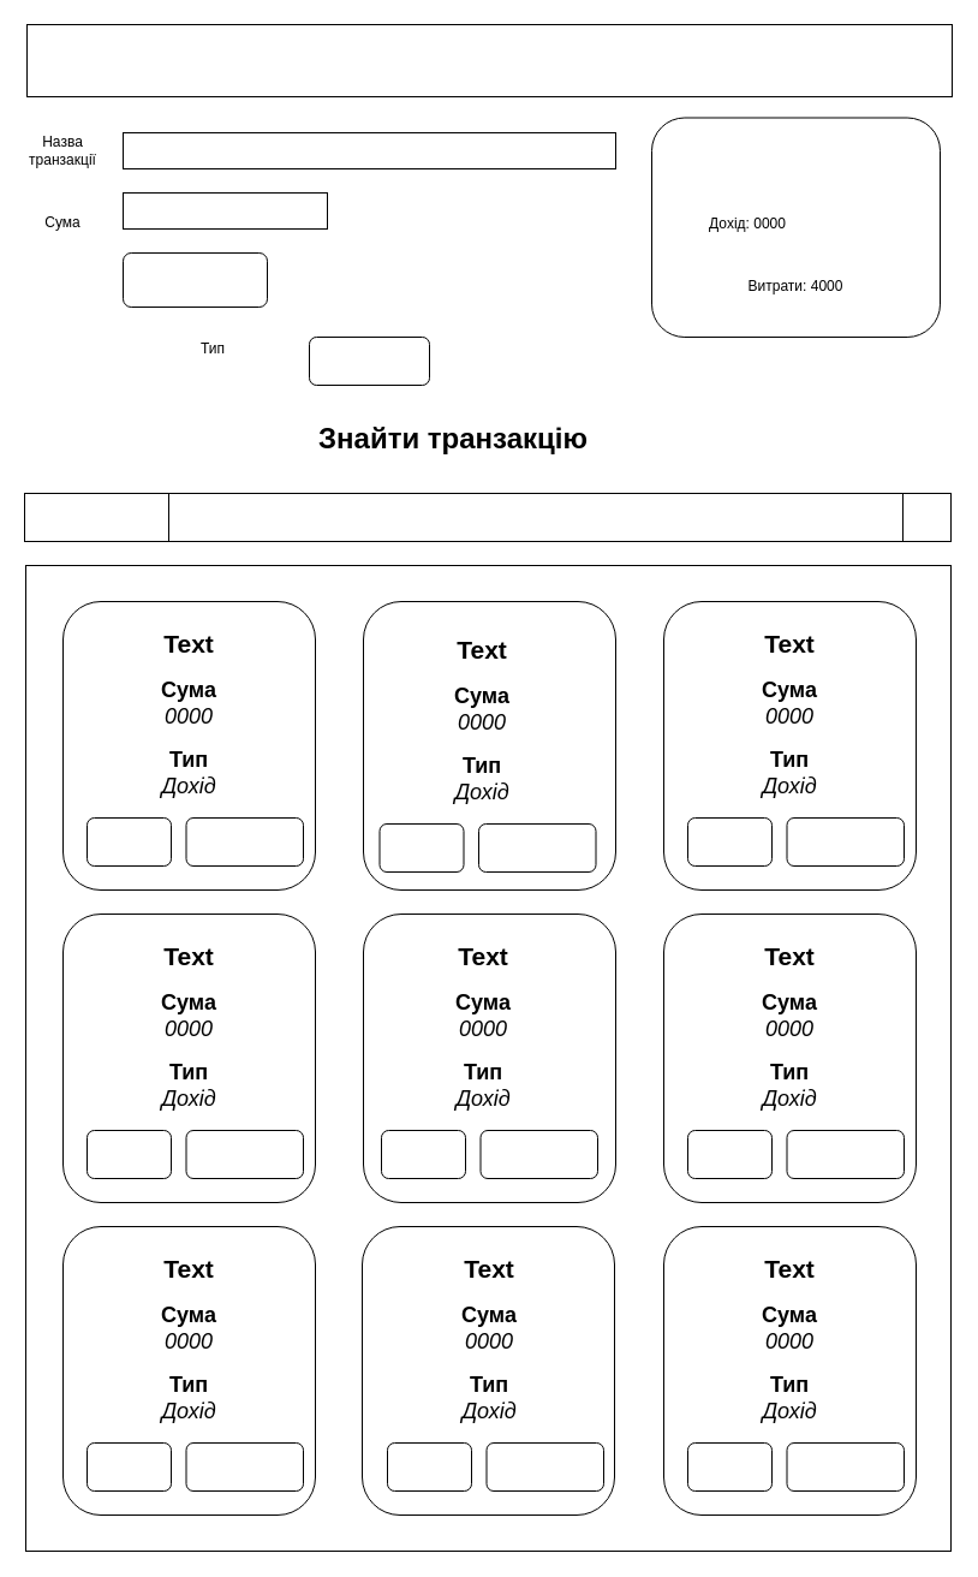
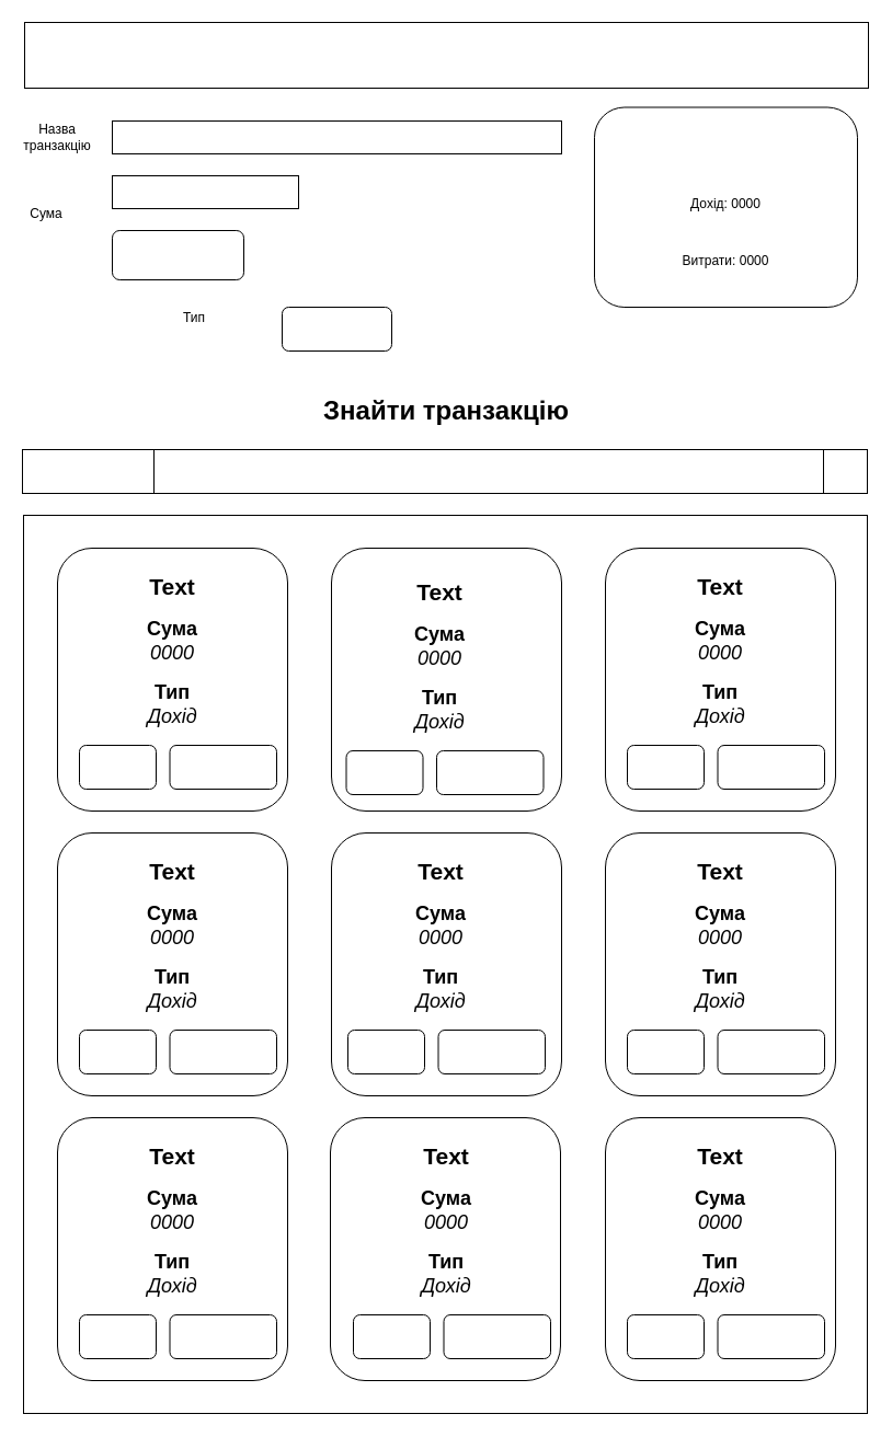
  <mxCell id="0" />
  <mxCell id="1" parent="0" />
  <mxCell id="2" value="" style="rounded=0;whiteSpace=wrap;html=1;" vertex="1" parent="1"><mxGeometry x="22" width="770" height="60" as="geometry" y="20" /></mxCell>
  <mxCell id="3" value="" style="group" vertex="1" connectable="0" parent="1"><mxGeometry x="22" y="110" width="490" height="30" as="geometry" /></mxCell>
- <mxCell id="4" value="Назва транзакції" style="text;html=1;strokeColor=none;fillColor=none;align=center;verticalAlign=middle;whiteSpace=wrap;rounded=0;" vertex="1" parent="3"><mxGeometry width="60" height="30" as="geometry" /></mxCell>
+ <mxCell id="4" value="Назва транзакцію" style="text;html=1;strokeColor=none;fillColor=none;align=center;verticalAlign=middle;whiteSpace=wrap;rounded=0;" vertex="1" parent="3"><mxGeometry width="60" height="30" as="geometry" /></mxCell>
  <mxCell id="5" value="" style="rounded=0;whiteSpace=wrap;html=1;" vertex="1" parent="3"><mxGeometry x="80" width="410" height="30" as="geometry" /></mxCell>
  <mxCell id="6" value="" style="rounded=1;whiteSpace=wrap;html=1;" vertex="1" parent="1"><mxGeometry x="257" y="280" width="100" height="40" as="geometry" /></mxCell>
- <mxCell id="7" value="&lt;b&gt;&lt;font style=&quot;font-size: 24px;&quot;&gt;Знайти транзакцію&lt;/font&gt;&lt;/b&gt;" style="text;html=1;strokeColor=none;fillColor=none;align=center;verticalAlign=middle;whiteSpace=wrap;rounded=0;" vertex="1" parent="1"><mxGeometry x="152" y="330" width="450" height="70" as="geometry" /></mxCell>
- <mxCell id="8" value="Сума" style="text;html=1;strokeColor=none;fillColor=none;align=center;verticalAlign=middle;whiteSpace=wrap;rounded=0;" vertex="1" parent="1"><mxGeometry x="22" y="170" width="60" height="30" as="geometry" /></mxCell>
+ <mxCell id="7" value="&lt;b&gt;&lt;font style=&quot;font-size: 24px;&quot;&gt;Знайти транзакцію&lt;/font&gt;&lt;/b&gt;" style="text;html=1;strokeColor=none;fillColor=none;align=center;verticalAlign=middle;whiteSpace=wrap;rounded=0;" vertex="1" parent="1"><mxGeometry x="182" y="340" width="450" height="70" as="geometry" /></mxCell>
+ <mxCell id="8" value="Сума" style="text;html=1;strokeColor=none;fillColor=none;align=center;verticalAlign=middle;whiteSpace=wrap;rounded=0;" vertex="1" parent="1"><mxGeometry x="12" y="180" width="60" height="30" as="geometry" /></mxCell>
  <mxCell id="9" value="" style="rounded=0;whiteSpace=wrap;html=1;" vertex="1" parent="1"><mxGeometry x="102" y="160" width="170" height="30" as="geometry" /></mxCell>
  <mxCell id="10" value="Тип" style="text;html=1;strokeColor=none;fillColor=none;align=center;verticalAlign=middle;whiteSpace=wrap;rounded=0;" vertex="1" parent="1"><mxGeometry x="147" y="275" width="60" height="30" as="geometry" /></mxCell>
  <mxCell id="11" value="" style="rounded=1;whiteSpace=wrap;html=1;" vertex="1" parent="1"><mxGeometry x="102" y="210" width="120" height="45" as="geometry" /></mxCell>
  <mxCell id="12" value="" style="group" vertex="1" connectable="0" parent="1"><mxGeometry x="542" y="97.5" width="240" height="182.5" as="geometry" /></mxCell>
  <mxCell id="13" value="" style="rounded=1;whiteSpace=wrap;html=1;" vertex="1" parent="12"><mxGeometry width="240" height="182.5" as="geometry" /></mxCell>
- <mxCell id="14" value="Дохід: 0000" style="text;html=1;strokeColor=none;fillColor=none;align=center;verticalAlign=middle;whiteSpace=wrap;rounded=0;" vertex="1" parent="12"><mxGeometry x="15" y="67.786" width="130" height="41.714" as="geometry" /></mxCell>
- <mxCell id="15" value="Витрати: 4000" style="text;html=1;strokeColor=none;fillColor=none;align=center;verticalAlign=middle;whiteSpace=wrap;rounded=0;" vertex="1" parent="12"><mxGeometry x="55" y="119.929" width="130" height="41.714" as="geometry" /></mxCell>
+ <mxCell id="14" value="Дохід: 0000" style="text;html=1;strokeColor=none;fillColor=none;align=center;verticalAlign=middle;whiteSpace=wrap;rounded=0;" vertex="1" parent="12"><mxGeometry x="55" y="67.786" width="130" height="41.714" as="geometry" /></mxCell>
+ <mxCell id="15" value="Витрати: 0000" style="text;html=1;strokeColor=none;fillColor=none;align=center;verticalAlign=middle;whiteSpace=wrap;rounded=0;" vertex="1" parent="12"><mxGeometry x="55" y="119.929" width="130" height="41.714" as="geometry" /></mxCell>
  <mxCell id="16" value="" style="rounded=0;whiteSpace=wrap;html=1;" vertex="1" parent="1"><mxGeometry x="21" y="470" width="770" height="820" as="geometry" /></mxCell>
  <mxCell id="17" value="" style="group" vertex="1" connectable="0" parent="1"><mxGeometry x="20" y="410" width="771" height="40" as="geometry" /></mxCell>
  <mxCell id="18" value="" style="rounded=1;whiteSpace=wrap;html=1;" vertex="1" parent="17"><mxGeometry width="770" height="40" as="geometry" /></mxCell>
  <mxCell id="19" value="" style="rounded=0;whiteSpace=wrap;html=1;" vertex="1" parent="17"><mxGeometry width="120" height="40" as="geometry" /></mxCell>
  <mxCell id="20" value="" style="rounded=0;whiteSpace=wrap;html=1;" vertex="1" parent="17"><mxGeometry x="731" width="40" height="40" as="geometry" /></mxCell>
  <mxCell id="21" value="" style="rounded=1;whiteSpace=wrap;html=1;" vertex="1" parent="1"><mxGeometry x="552" y="500" width="210" height="240" as="geometry" /></mxCell>
  <mxCell id="22" value="" style="rounded=1;whiteSpace=wrap;html=1;" vertex="1" parent="1"><mxGeometry x="302" y="500" width="210" height="240" as="geometry" /></mxCell>
  <mxCell id="23" value="" style="rounded=1;whiteSpace=wrap;html=1;" vertex="1" parent="1"><mxGeometry x="52" y="760" width="210" height="240" as="geometry" /></mxCell>
  <mxCell id="24" value="" style="rounded=1;whiteSpace=wrap;html=1;" vertex="1" parent="1"><mxGeometry x="302" y="760" width="210" height="240" as="geometry" /></mxCell>
  <mxCell id="25" value="" style="rounded=1;whiteSpace=wrap;html=1;" vertex="1" parent="1"><mxGeometry x="552" y="760" width="210" height="240" as="geometry" /></mxCell>
  <mxCell id="26" value="" style="rounded=1;whiteSpace=wrap;html=1;" vertex="1" parent="1"><mxGeometry x="552" y="1020" width="210" height="240" as="geometry" /></mxCell>
  <mxCell id="27" value="" style="rounded=1;whiteSpace=wrap;html=1;" vertex="1" parent="1"><mxGeometry x="301" y="1020" width="210" height="240" as="geometry" /></mxCell>
  <mxCell id="28" value="" style="rounded=1;whiteSpace=wrap;html=1;" vertex="1" parent="1"><mxGeometry x="52" y="1020" width="210" height="240" as="geometry" /></mxCell>
  <mxCell id="29" value="" style="group" vertex="1" connectable="0" parent="1"><mxGeometry x="72" y="1030" width="180" height="210" as="geometry" /></mxCell>
  <mxCell id="30" value="&lt;font style=&quot;font-size: 21px;&quot;&gt;&lt;b&gt;Text&lt;/b&gt;&lt;/font&gt;" style="text;html=1;strokeColor=none;fillColor=none;align=center;verticalAlign=middle;whiteSpace=wrap;rounded=0;" vertex="1" parent="29"><mxGeometry x="10" width="150" height="50" as="geometry" /></mxCell>
  <mxCell id="31" value="&lt;font style=&quot;font-size: 18px;&quot;&gt;&lt;b&gt;Сума&lt;/b&gt; &lt;i&gt;0000&lt;/i&gt;&lt;/font&gt;" style="text;html=1;strokeColor=none;fillColor=none;align=center;verticalAlign=middle;whiteSpace=wrap;rounded=0;" vertex="1" parent="29"><mxGeometry x="55" y="55" width="60" height="40" as="geometry" /></mxCell>
  <mxCell id="32" value="&lt;font style=&quot;font-size: 18px;&quot;&gt;&lt;b&gt;Тип &lt;/b&gt;&lt;i&gt;Дохід&lt;/i&gt;&lt;/font&gt;" style="text;html=1;strokeColor=none;fillColor=none;align=center;verticalAlign=middle;whiteSpace=wrap;rounded=0;" vertex="1" parent="29"><mxGeometry x="55" y="110" width="60" height="45" as="geometry" /></mxCell>
  <mxCell id="33" value="" style="rounded=1;whiteSpace=wrap;html=1;" vertex="1" parent="29"><mxGeometry y="170" width="70" height="40" as="geometry" /></mxCell>
  <mxCell id="34" value="" style="rounded=1;whiteSpace=wrap;html=1;" vertex="1" parent="29"><mxGeometry x="82.5" y="170" width="97.5" height="40" as="geometry" /></mxCell>
  <mxCell id="35" value="" style="group" vertex="1" connectable="0" parent="1"><mxGeometry x="315.5" y="515" width="180" height="210" as="geometry" /></mxCell>
  <mxCell id="36" value="&lt;font style=&quot;font-size: 21px;&quot;&gt;&lt;b&gt;Text&lt;/b&gt;&lt;/font&gt;" style="text;html=1;strokeColor=none;fillColor=none;align=center;verticalAlign=middle;whiteSpace=wrap;rounded=0;" vertex="1" parent="35"><mxGeometry x="10" width="150" height="50" as="geometry" /></mxCell>
  <mxCell id="37" value="&lt;font style=&quot;font-size: 18px;&quot;&gt;&lt;b&gt;Сума&lt;/b&gt; &lt;i&gt;0000&lt;/i&gt;&lt;/font&gt;" style="text;html=1;strokeColor=none;fillColor=none;align=center;verticalAlign=middle;whiteSpace=wrap;rounded=0;" vertex="1" parent="35"><mxGeometry x="55" y="55" width="60" height="40" as="geometry" /></mxCell>
  <mxCell id="38" value="&lt;font style=&quot;font-size: 18px;&quot;&gt;&lt;b&gt;Тип &lt;/b&gt;&lt;i&gt;Дохід&lt;/i&gt;&lt;/font&gt;" style="text;html=1;strokeColor=none;fillColor=none;align=center;verticalAlign=middle;whiteSpace=wrap;rounded=0;" vertex="1" parent="35"><mxGeometry x="55" y="110" width="60" height="45" as="geometry" /></mxCell>
  <mxCell id="39" value="" style="rounded=1;whiteSpace=wrap;html=1;" vertex="1" parent="35"><mxGeometry y="170" width="70" height="40" as="geometry" /></mxCell>
  <mxCell id="40" value="" style="rounded=1;whiteSpace=wrap;html=1;" vertex="1" parent="35"><mxGeometry x="82.5" y="170" width="97.5" height="40" as="geometry" /></mxCell>
  <mxCell id="41" value="" style="group" vertex="1" connectable="0" parent="1"><mxGeometry x="572" y="770" width="180" height="210" as="geometry" /></mxCell>
  <mxCell id="42" value="&lt;font style=&quot;font-size: 21px;&quot;&gt;&lt;b&gt;Text&lt;/b&gt;&lt;/font&gt;" style="text;html=1;strokeColor=none;fillColor=none;align=center;verticalAlign=middle;whiteSpace=wrap;rounded=0;" vertex="1" parent="41"><mxGeometry x="10" width="150" height="50" as="geometry" /></mxCell>
  <mxCell id="43" value="&lt;font style=&quot;font-size: 18px;&quot;&gt;&lt;b&gt;Сума&lt;/b&gt; &lt;i&gt;0000&lt;/i&gt;&lt;/font&gt;" style="text;html=1;strokeColor=none;fillColor=none;align=center;verticalAlign=middle;whiteSpace=wrap;rounded=0;" vertex="1" parent="41"><mxGeometry x="55" y="55" width="60" height="40" as="geometry" /></mxCell>
  <mxCell id="44" value="&lt;font style=&quot;font-size: 18px;&quot;&gt;&lt;b&gt;Тип &lt;/b&gt;&lt;i&gt;Дохід&lt;/i&gt;&lt;/font&gt;" style="text;html=1;strokeColor=none;fillColor=none;align=center;verticalAlign=middle;whiteSpace=wrap;rounded=0;" vertex="1" parent="41"><mxGeometry x="55" y="110" width="60" height="45" as="geometry" /></mxCell>
  <mxCell id="45" value="" style="rounded=1;whiteSpace=wrap;html=1;" vertex="1" parent="41"><mxGeometry y="170" width="70" height="40" as="geometry" /></mxCell>
  <mxCell id="46" value="" style="rounded=1;whiteSpace=wrap;html=1;" vertex="1" parent="41"><mxGeometry x="82.5" y="170" width="97.5" height="40" as="geometry" /></mxCell>
  <mxCell id="47" value="" style="group" vertex="1" connectable="0" parent="1"><mxGeometry x="317" y="770" width="180" height="210" as="geometry" /></mxCell>
  <mxCell id="48" value="&lt;font style=&quot;font-size: 21px;&quot;&gt;&lt;b&gt;Text&lt;/b&gt;&lt;/font&gt;" style="text;html=1;strokeColor=none;fillColor=none;align=center;verticalAlign=middle;whiteSpace=wrap;rounded=0;" vertex="1" parent="47"><mxGeometry x="10" width="150" height="50" as="geometry" /></mxCell>
  <mxCell id="49" value="&lt;font style=&quot;font-size: 18px;&quot;&gt;&lt;b&gt;Сума&lt;/b&gt; &lt;i&gt;0000&lt;/i&gt;&lt;/font&gt;" style="text;html=1;strokeColor=none;fillColor=none;align=center;verticalAlign=middle;whiteSpace=wrap;rounded=0;" vertex="1" parent="47"><mxGeometry x="55" y="55" width="60" height="40" as="geometry" /></mxCell>
  <mxCell id="50" value="&lt;font style=&quot;font-size: 18px;&quot;&gt;&lt;b&gt;Тип &lt;/b&gt;&lt;i&gt;Дохід&lt;/i&gt;&lt;/font&gt;" style="text;html=1;strokeColor=none;fillColor=none;align=center;verticalAlign=middle;whiteSpace=wrap;rounded=0;" vertex="1" parent="47"><mxGeometry x="55" y="110" width="60" height="45" as="geometry" /></mxCell>
  <mxCell id="51" value="" style="rounded=1;whiteSpace=wrap;html=1;" vertex="1" parent="47"><mxGeometry y="170" width="70" height="40" as="geometry" /></mxCell>
  <mxCell id="52" value="" style="rounded=1;whiteSpace=wrap;html=1;" vertex="1" parent="47"><mxGeometry x="82.5" y="170" width="97.5" height="40" as="geometry" /></mxCell>
  <mxCell id="53" value="" style="group" vertex="1" connectable="0" parent="1"><mxGeometry x="72" y="770" width="180" height="210" as="geometry" /></mxCell>
  <mxCell id="54" value="&lt;font style=&quot;font-size: 21px;&quot;&gt;&lt;b&gt;Text&lt;/b&gt;&lt;/font&gt;" style="text;html=1;strokeColor=none;fillColor=none;align=center;verticalAlign=middle;whiteSpace=wrap;rounded=0;" vertex="1" parent="53"><mxGeometry x="10" width="150" height="50" as="geometry" /></mxCell>
  <mxCell id="55" value="&lt;font style=&quot;font-size: 18px;&quot;&gt;&lt;b&gt;Сума&lt;/b&gt; &lt;i&gt;0000&lt;/i&gt;&lt;/font&gt;" style="text;html=1;strokeColor=none;fillColor=none;align=center;verticalAlign=middle;whiteSpace=wrap;rounded=0;" vertex="1" parent="53"><mxGeometry x="55" y="55" width="60" height="40" as="geometry" /></mxCell>
  <mxCell id="56" value="&lt;font style=&quot;font-size: 18px;&quot;&gt;&lt;b&gt;Тип &lt;/b&gt;&lt;i&gt;Дохід&lt;/i&gt;&lt;/font&gt;" style="text;html=1;strokeColor=none;fillColor=none;align=center;verticalAlign=middle;whiteSpace=wrap;rounded=0;" vertex="1" parent="53"><mxGeometry x="55" y="110" width="60" height="45" as="geometry" /></mxCell>
  <mxCell id="57" value="" style="rounded=1;whiteSpace=wrap;html=1;" vertex="1" parent="53"><mxGeometry y="170" width="70" height="40" as="geometry" /></mxCell>
  <mxCell id="58" value="" style="rounded=1;whiteSpace=wrap;html=1;" vertex="1" parent="53"><mxGeometry x="82.5" y="170" width="97.5" height="40" as="geometry" /></mxCell>
  <mxCell id="59" value="" style="group" vertex="1" connectable="0" parent="1"><mxGeometry x="572" y="510" width="180" height="210" as="geometry" /></mxCell>
  <mxCell id="60" value="&lt;font style=&quot;font-size: 21px;&quot;&gt;&lt;b&gt;Text&lt;/b&gt;&lt;/font&gt;" style="text;html=1;strokeColor=none;fillColor=none;align=center;verticalAlign=middle;whiteSpace=wrap;rounded=0;" vertex="1" parent="59"><mxGeometry x="10" width="150" height="50" as="geometry" /></mxCell>
  <mxCell id="61" value="&lt;font style=&quot;font-size: 18px;&quot;&gt;&lt;b&gt;Сума&lt;/b&gt; &lt;i&gt;0000&lt;/i&gt;&lt;/font&gt;" style="text;html=1;strokeColor=none;fillColor=none;align=center;verticalAlign=middle;whiteSpace=wrap;rounded=0;" vertex="1" parent="59"><mxGeometry x="55" y="55" width="60" height="40" as="geometry" /></mxCell>
  <mxCell id="62" value="&lt;font style=&quot;font-size: 18px;&quot;&gt;&lt;b&gt;Тип &lt;/b&gt;&lt;i&gt;Дохід&lt;/i&gt;&lt;/font&gt;" style="text;html=1;strokeColor=none;fillColor=none;align=center;verticalAlign=middle;whiteSpace=wrap;rounded=0;" vertex="1" parent="59"><mxGeometry x="55" y="110" width="60" height="45" as="geometry" /></mxCell>
  <mxCell id="63" value="" style="rounded=1;whiteSpace=wrap;html=1;" vertex="1" parent="59"><mxGeometry y="170" width="70" height="40" as="geometry" /></mxCell>
  <mxCell id="64" value="" style="rounded=1;whiteSpace=wrap;html=1;" vertex="1" parent="59"><mxGeometry x="82.5" y="170" width="97.5" height="40" as="geometry" /></mxCell>
  <mxCell id="65" value="" style="group" vertex="1" connectable="0" parent="1"><mxGeometry x="572" y="1030" width="180" height="210" as="geometry" /></mxCell>
  <mxCell id="66" value="&lt;font style=&quot;font-size: 21px;&quot;&gt;&lt;b&gt;Text&lt;/b&gt;&lt;/font&gt;" style="text;html=1;strokeColor=none;fillColor=none;align=center;verticalAlign=middle;whiteSpace=wrap;rounded=0;" vertex="1" parent="65"><mxGeometry x="10" width="150" height="50" as="geometry" /></mxCell>
  <mxCell id="67" value="&lt;font style=&quot;font-size: 18px;&quot;&gt;&lt;b&gt;Сума&lt;/b&gt; &lt;i&gt;0000&lt;/i&gt;&lt;/font&gt;" style="text;html=1;strokeColor=none;fillColor=none;align=center;verticalAlign=middle;whiteSpace=wrap;rounded=0;" vertex="1" parent="65"><mxGeometry x="55" y="55" width="60" height="40" as="geometry" /></mxCell>
  <mxCell id="68" value="&lt;font style=&quot;font-size: 18px;&quot;&gt;&lt;b&gt;Тип &lt;/b&gt;&lt;i&gt;Дохід&lt;/i&gt;&lt;/font&gt;" style="text;html=1;strokeColor=none;fillColor=none;align=center;verticalAlign=middle;whiteSpace=wrap;rounded=0;" vertex="1" parent="65"><mxGeometry x="55" y="110" width="60" height="45" as="geometry" /></mxCell>
  <mxCell id="69" value="" style="rounded=1;whiteSpace=wrap;html=1;" vertex="1" parent="65"><mxGeometry y="170" width="70" height="40" as="geometry" /></mxCell>
  <mxCell id="70" value="" style="rounded=1;whiteSpace=wrap;html=1;" vertex="1" parent="65"><mxGeometry x="82.5" y="170" width="97.5" height="40" as="geometry" /></mxCell>
  <mxCell id="71" value="" style="group" vertex="1" connectable="0" parent="1"><mxGeometry x="322" y="1030" width="180" height="210" as="geometry" /></mxCell>
  <mxCell id="72" value="&lt;font style=&quot;font-size: 21px;&quot;&gt;&lt;b&gt;Text&lt;/b&gt;&lt;/font&gt;" style="text;html=1;strokeColor=none;fillColor=none;align=center;verticalAlign=middle;whiteSpace=wrap;rounded=0;" vertex="1" parent="71"><mxGeometry x="10" width="150" height="50" as="geometry" /></mxCell>
  <mxCell id="73" value="&lt;font style=&quot;font-size: 18px;&quot;&gt;&lt;b&gt;Сума&lt;/b&gt; &lt;i&gt;0000&lt;/i&gt;&lt;/font&gt;" style="text;html=1;strokeColor=none;fillColor=none;align=center;verticalAlign=middle;whiteSpace=wrap;rounded=0;" vertex="1" parent="71"><mxGeometry x="55" y="55" width="60" height="40" as="geometry" /></mxCell>
  <mxCell id="74" value="&lt;font style=&quot;font-size: 18px;&quot;&gt;&lt;b&gt;Тип &lt;/b&gt;&lt;i&gt;Дохід&lt;/i&gt;&lt;/font&gt;" style="text;html=1;strokeColor=none;fillColor=none;align=center;verticalAlign=middle;whiteSpace=wrap;rounded=0;" vertex="1" parent="71"><mxGeometry x="55" y="110" width="60" height="45" as="geometry" /></mxCell>
  <mxCell id="75" value="" style="rounded=1;whiteSpace=wrap;html=1;" vertex="1" parent="71"><mxGeometry y="170" width="70" height="40" as="geometry" /></mxCell>
  <mxCell id="76" value="" style="rounded=1;whiteSpace=wrap;html=1;" vertex="1" parent="71"><mxGeometry x="82.5" y="170" width="97.5" height="40" as="geometry" /></mxCell>
  <mxCell id="77" value="" style="group" vertex="1" connectable="0" parent="1"><mxGeometry x="52" y="500" width="210" height="240" as="geometry" /></mxCell>
  <mxCell id="78" value="" style="rounded=1;whiteSpace=wrap;html=1;" vertex="1" parent="77"><mxGeometry width="210" height="240" as="geometry" /></mxCell>
  <mxCell id="79" value="" style="group" vertex="1" connectable="0" parent="77"><mxGeometry x="20" y="10" width="180" height="210" as="geometry" /></mxCell>
  <mxCell id="80" value="&lt;font style=&quot;font-size: 21px;&quot;&gt;&lt;b&gt;Text&lt;/b&gt;&lt;/font&gt;" style="text;html=1;strokeColor=none;fillColor=none;align=center;verticalAlign=middle;whiteSpace=wrap;rounded=0;" vertex="1" parent="79"><mxGeometry x="10" width="150" height="50" as="geometry" /></mxCell>
  <mxCell id="81" value="&lt;font style=&quot;font-size: 18px;&quot;&gt;&lt;b&gt;Сума&lt;/b&gt; &lt;i&gt;0000&lt;/i&gt;&lt;/font&gt;" style="text;html=1;strokeColor=none;fillColor=none;align=center;verticalAlign=middle;whiteSpace=wrap;rounded=0;" vertex="1" parent="79"><mxGeometry x="55" y="55" width="60" height="40" as="geometry" /></mxCell>
  <mxCell id="82" value="&lt;font style=&quot;font-size: 18px;&quot;&gt;&lt;b&gt;Тип &lt;/b&gt;&lt;i&gt;Дохід&lt;/i&gt;&lt;/font&gt;" style="text;html=1;strokeColor=none;fillColor=none;align=center;verticalAlign=middle;whiteSpace=wrap;rounded=0;" vertex="1" parent="79"><mxGeometry x="55" y="110" width="60" height="45" as="geometry" /></mxCell>
  <mxCell id="83" value="" style="rounded=1;whiteSpace=wrap;html=1;" vertex="1" parent="79"><mxGeometry y="170" width="70" height="40" as="geometry" /></mxCell>
  <mxCell id="84" value="" style="rounded=1;whiteSpace=wrap;html=1;" vertex="1" parent="79"><mxGeometry x="82.5" y="170" width="97.5" height="40" as="geometry" /></mxCell>
